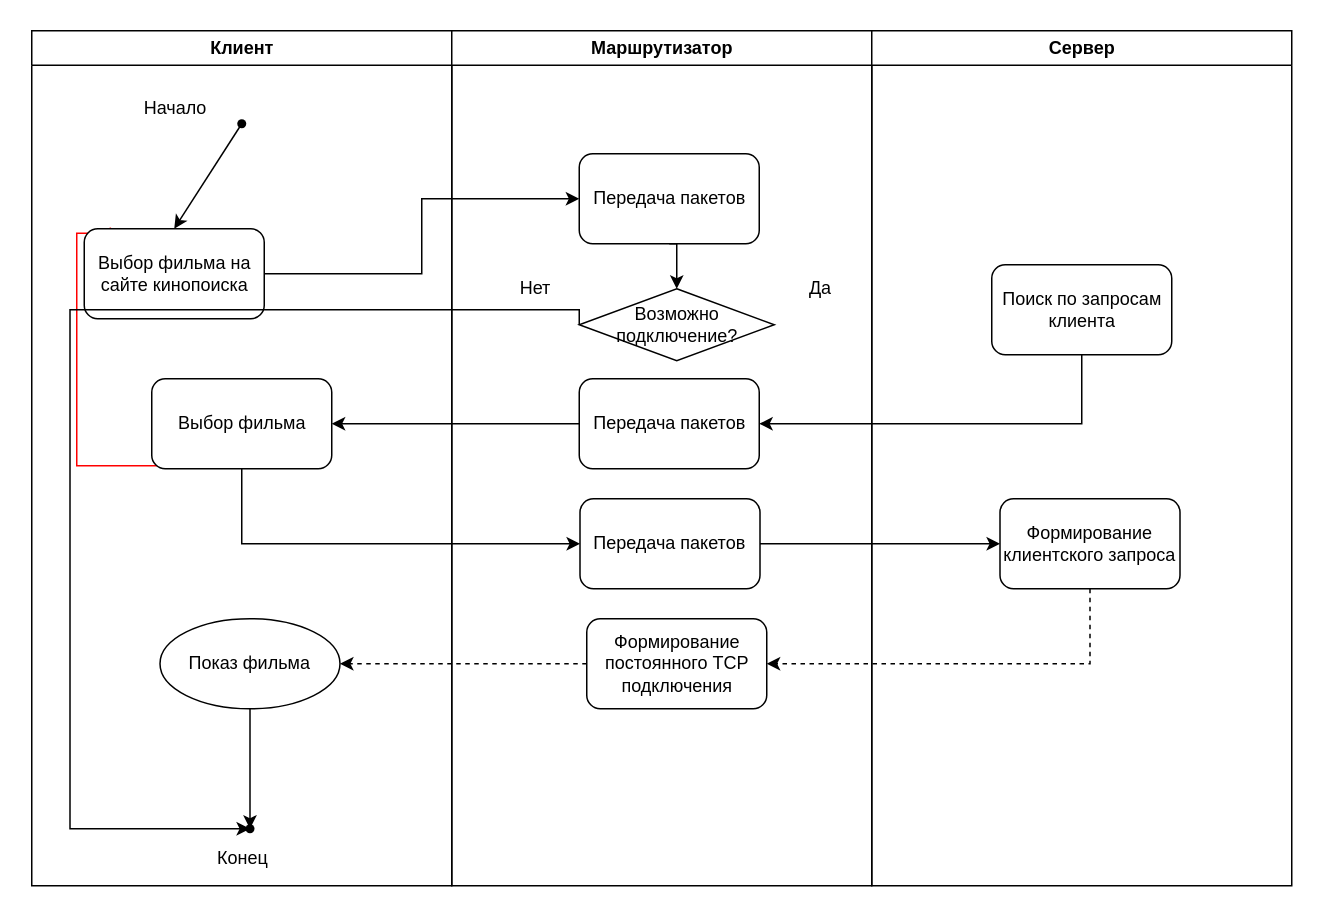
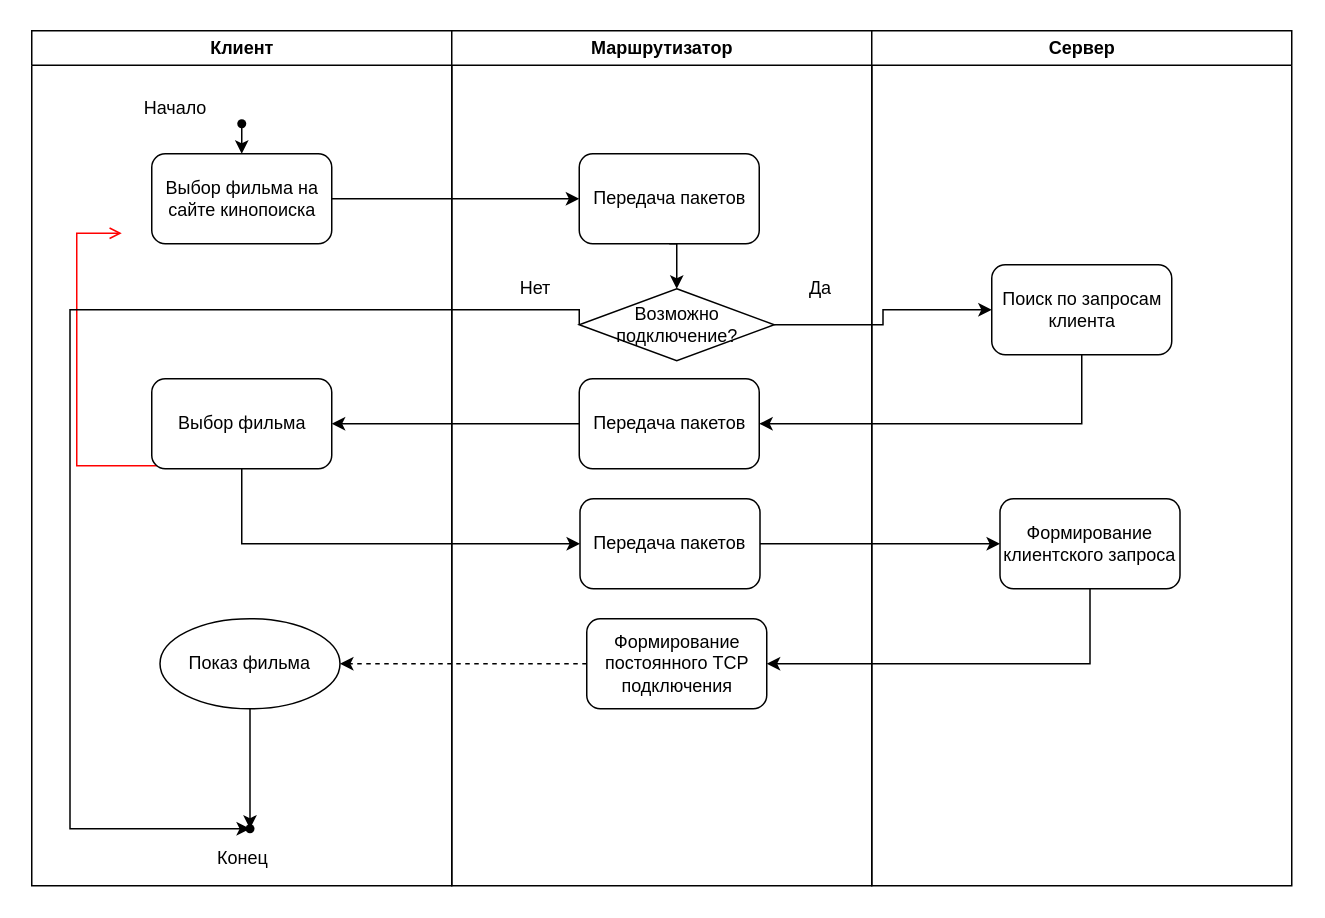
  <mxCell id="0" />
  <mxCell id="1" parent="0" />
  <mxCell id="2" value="Клиент" style="swimlane;whiteSpace=wrap" parent="1" vertex="1"><mxGeometry x="20.5" y="20" width="280" height="570" as="geometry" /></mxCell>
  <mxCell id="3" value="" style="edgeStyle=elbowEdgeStyle;elbow=horizontal;strokeColor=#FF0000;endArrow=open;endFill=1;rounded=0" parent="2" edge="1"><mxGeometry width="100" height="100" relative="1" as="geometry"><mxPoint x="160" y="290" as="sourcePoint" /><mxPoint x="60" y="135" as="targetPoint" /><Array as="points"><mxPoint x="30" y="250" /></Array></mxGeometry></mxCell>
  <mxCell id="4" value="" style="shape=waypoint;sketch=0;size=6;pointerEvents=1;points=[];fillColor=none;resizable=0;rotatable=0;perimeter=centerPerimeter;snapToPoint=1;" vertex="1" parent="2"><mxGeometry x="120" y="42" width="40" height="40" as="geometry" /></mxCell>
  <mxCell id="5" value="Начало" style="text;html=1;align=center;verticalAlign=middle;resizable=0;points=[];autosize=1;strokeColor=none;fillColor=none;" vertex="1" parent="2"><mxGeometry x="65.5" y="42" width="60" height="20" as="geometry" /></mxCell>
- <mxCell id="6" value="Выбор фильма на сайте кинопоиска" style="rounded=1;whiteSpace=wrap;html=1;" vertex="1" parent="2"><mxGeometry x="35" y="132" width="120" height="60" as="geometry" /></mxCell>
+ <mxCell id="6" value="Выбор фильма на сайте кинопоиска" style="rounded=1;whiteSpace=wrap;html=1;" vertex="1" parent="2"><mxGeometry x="80" y="82" width="120" height="60" as="geometry" /></mxCell>
  <mxCell id="7" value="" style="endArrow=classic;html=1;exitX=0.463;exitY=0.675;exitDx=0;exitDy=0;exitPerimeter=0;entryX=0.5;entryY=0;entryDx=0;entryDy=0;" edge="1" parent="2" source="4" target="6"><mxGeometry width="50" height="50" relative="1" as="geometry"><mxPoint x="395.5" y="292" as="sourcePoint" /><mxPoint x="445.5" y="242" as="targetPoint" /></mxGeometry></mxCell>
  <mxCell id="8" value="" style="shape=waypoint;sketch=0;size=6;pointerEvents=1;points=[];fillColor=none;resizable=0;rotatable=0;perimeter=centerPerimeter;snapToPoint=1;" vertex="1" parent="2"><mxGeometry x="125.5" y="512" width="40" height="40" as="geometry" /></mxCell>
  <mxCell id="9" value="Конец" style="text;html=1;align=center;verticalAlign=middle;resizable=0;points=[];autosize=1;strokeColor=none;fillColor=none;" vertex="1" parent="2"><mxGeometry x="115" y="542" width="50" height="20" as="geometry" /></mxCell>
  <mxCell id="10" value="Выбор фильма" style="rounded=1;whiteSpace=wrap;html=1;" vertex="1" parent="2"><mxGeometry x="80" y="232" width="120" height="60" as="geometry" /></mxCell>
  <mxCell id="11" style="edgeStyle=orthogonalEdgeStyle;rounded=0;orthogonalLoop=1;jettySize=auto;html=1;entryX=0.425;entryY=0.4;entryDx=0;entryDy=0;entryPerimeter=0;" edge="1" parent="2" source="12" target="8"><mxGeometry relative="1" as="geometry" /></mxCell>
  <mxCell id="12" value="Показ фильма" style="ellipse;whiteSpace=wrap;html=1;" vertex="1" parent="2"><mxGeometry x="85.5" y="392" width="120" height="60" as="geometry" /></mxCell>
  <mxCell id="13" value="Маршрутизатор" style="swimlane;whiteSpace=wrap;startSize=23;" parent="1" vertex="1"><mxGeometry x="300.5" y="20" width="280" height="570" as="geometry" /></mxCell>
  <mxCell id="14" style="edgeStyle=orthogonalEdgeStyle;rounded=0;orthogonalLoop=1;jettySize=auto;html=1;exitX=0.5;exitY=1;exitDx=0;exitDy=0;entryX=0.5;entryY=0;entryDx=0;entryDy=0;" edge="1" parent="13" source="15" target="16"><mxGeometry relative="1" as="geometry" /></mxCell>
  <mxCell id="15" value="Передача пакетов" style="rounded=1;whiteSpace=wrap;html=1;" vertex="1" parent="13"><mxGeometry x="85" y="82" width="120" height="60" as="geometry" /></mxCell>
  <mxCell id="16" value="Возможно подключение?" style="rhombus;whiteSpace=wrap;html=1;" vertex="1" parent="13"><mxGeometry x="85" y="172" width="130" height="48" as="geometry" /></mxCell>
  <mxCell id="17" value="Нет" style="text;html=1;align=center;verticalAlign=middle;resizable=0;points=[];autosize=1;strokeColor=none;fillColor=none;" vertex="1" parent="13"><mxGeometry x="35.5" y="162" width="40" height="20" as="geometry" /></mxCell>
  <mxCell id="18" value="Передача пакетов" style="rounded=1;whiteSpace=wrap;html=1;" vertex="1" parent="13"><mxGeometry x="85" y="232" width="120" height="60" as="geometry" /></mxCell>
  <mxCell id="19" value="Передача пакетов" style="rounded=1;whiteSpace=wrap;html=1;" vertex="1" parent="13"><mxGeometry x="85.5" y="312" width="120" height="60" as="geometry" /></mxCell>
  <mxCell id="20" value="Формирование постоянного TCP подключения" style="rounded=1;whiteSpace=wrap;html=1;" vertex="1" parent="13"><mxGeometry x="90" y="392" width="120" height="60" as="geometry" /></mxCell>
  <mxCell id="21" value="Сервер" style="swimlane;whiteSpace=wrap" parent="1" vertex="1"><mxGeometry x="580.5" y="20" width="280" height="570" as="geometry" /></mxCell>
  <mxCell id="22" value="Поиск по запросам клиента" style="rounded=1;whiteSpace=wrap;html=1;" vertex="1" parent="21"><mxGeometry x="80" y="156" width="120" height="60" as="geometry" /></mxCell>
  <mxCell id="23" value="Формирование клиентского запроса" style="rounded=1;whiteSpace=wrap;html=1;" vertex="1" parent="21"><mxGeometry x="85.5" y="312" width="120" height="60" as="geometry" /></mxCell>
  <mxCell id="24" style="edgeStyle=orthogonalEdgeStyle;rounded=0;orthogonalLoop=1;jettySize=auto;html=1;exitX=1;exitY=0.5;exitDx=0;exitDy=0;entryX=0;entryY=0.5;entryDx=0;entryDy=0;" edge="1" parent="1" source="6" target="15"><mxGeometry relative="1" as="geometry" /></mxCell>
+ <mxCell id="25" style="edgeStyle=orthogonalEdgeStyle;rounded=0;orthogonalLoop=1;jettySize=auto;html=1;exitX=1;exitY=0.5;exitDx=0;exitDy=0;entryX=0;entryY=0.5;entryDx=0;entryDy=0;" edge="1" parent="1" source="16" target="22"><mxGeometry relative="1" as="geometry" /></mxCell>
  <mxCell id="26" value="Да" style="text;html=1;align=center;verticalAlign=middle;resizable=0;points=[];autosize=1;strokeColor=none;fillColor=none;" vertex="1" parent="1"><mxGeometry x="531" y="182" width="30" height="20" as="geometry" /></mxCell>
  <mxCell id="27" style="edgeStyle=orthogonalEdgeStyle;rounded=0;orthogonalLoop=1;jettySize=auto;html=1;exitX=0;exitY=0.5;exitDx=0;exitDy=0;entryX=0.5;entryY=0.675;entryDx=0;entryDy=0;entryPerimeter=0;" edge="1" parent="1" source="16" target="8"><mxGeometry relative="1" as="geometry"><Array as="points"><mxPoint x="46" y="206" /><mxPoint x="46" y="552" /></Array></mxGeometry></mxCell>
  <mxCell id="28" style="edgeStyle=orthogonalEdgeStyle;rounded=0;orthogonalLoop=1;jettySize=auto;html=1;entryX=1;entryY=0.5;entryDx=0;entryDy=0;" edge="1" parent="1" source="22" target="18"><mxGeometry relative="1" as="geometry"><Array as="points"><mxPoint x="721" y="282" /></Array></mxGeometry></mxCell>
  <mxCell id="29" style="edgeStyle=orthogonalEdgeStyle;rounded=0;orthogonalLoop=1;jettySize=auto;html=1;entryX=1;entryY=0.5;entryDx=0;entryDy=0;" edge="1" parent="1" source="18" target="10"><mxGeometry relative="1" as="geometry" /></mxCell>
  <mxCell id="30" style="edgeStyle=orthogonalEdgeStyle;rounded=0;orthogonalLoop=1;jettySize=auto;html=1;entryX=0;entryY=0.5;entryDx=0;entryDy=0;" edge="1" parent="1" source="10" target="19"><mxGeometry relative="1" as="geometry"><mxPoint x="160.5" y="342" as="targetPoint" /><Array as="points"><mxPoint x="161" y="362" /></Array></mxGeometry></mxCell>
  <mxCell id="31" style="edgeStyle=orthogonalEdgeStyle;rounded=0;orthogonalLoop=1;jettySize=auto;html=1;entryX=0;entryY=0.5;entryDx=0;entryDy=0;" edge="1" parent="1" source="19" target="23"><mxGeometry relative="1" as="geometry" /></mxCell>
- <mxCell id="32" style="edgeStyle=orthogonalEdgeStyle;rounded=0;orthogonalLoop=1;jettySize=auto;html=1;exitX=0.5;exitY=1;exitDx=0;exitDy=0;entryX=1;entryY=0.5;entryDx=0;entryDy=0;dashed=1;" edge="1" parent="1" source="23" target="20"><mxGeometry relative="1" as="geometry" /></mxCell>
+ <mxCell id="32" style="edgeStyle=orthogonalEdgeStyle;rounded=0;orthogonalLoop=1;jettySize=auto;html=1;exitX=0.5;exitY=1;exitDx=0;exitDy=0;entryX=1;entryY=0.5;entryDx=0;entryDy=0;" edge="1" parent="1" source="23" target="20"><mxGeometry relative="1" as="geometry" /></mxCell>
  <mxCell id="33" style="edgeStyle=orthogonalEdgeStyle;rounded=0;orthogonalLoop=1;jettySize=auto;html=1;entryX=1;entryY=0.5;entryDx=0;entryDy=0;dashed=1;" edge="1" parent="1" source="20" target="12"><mxGeometry relative="1" as="geometry" /></mxCell>
